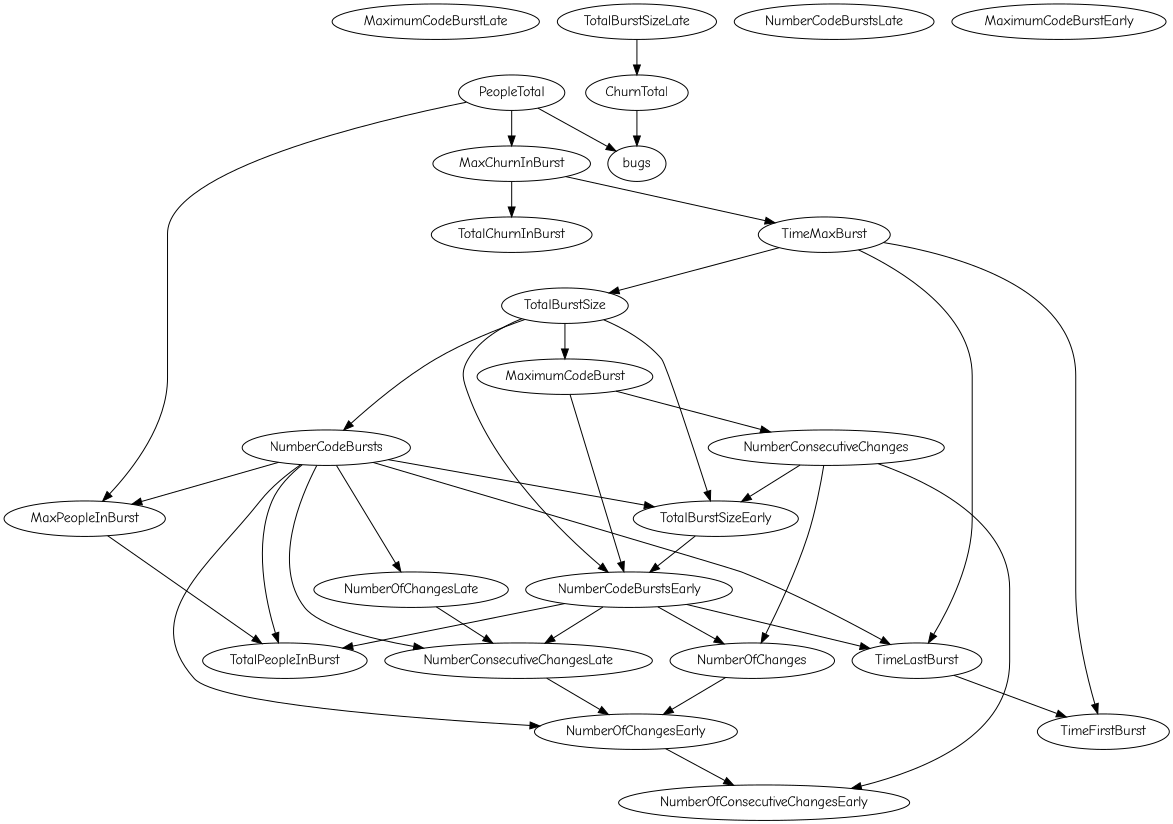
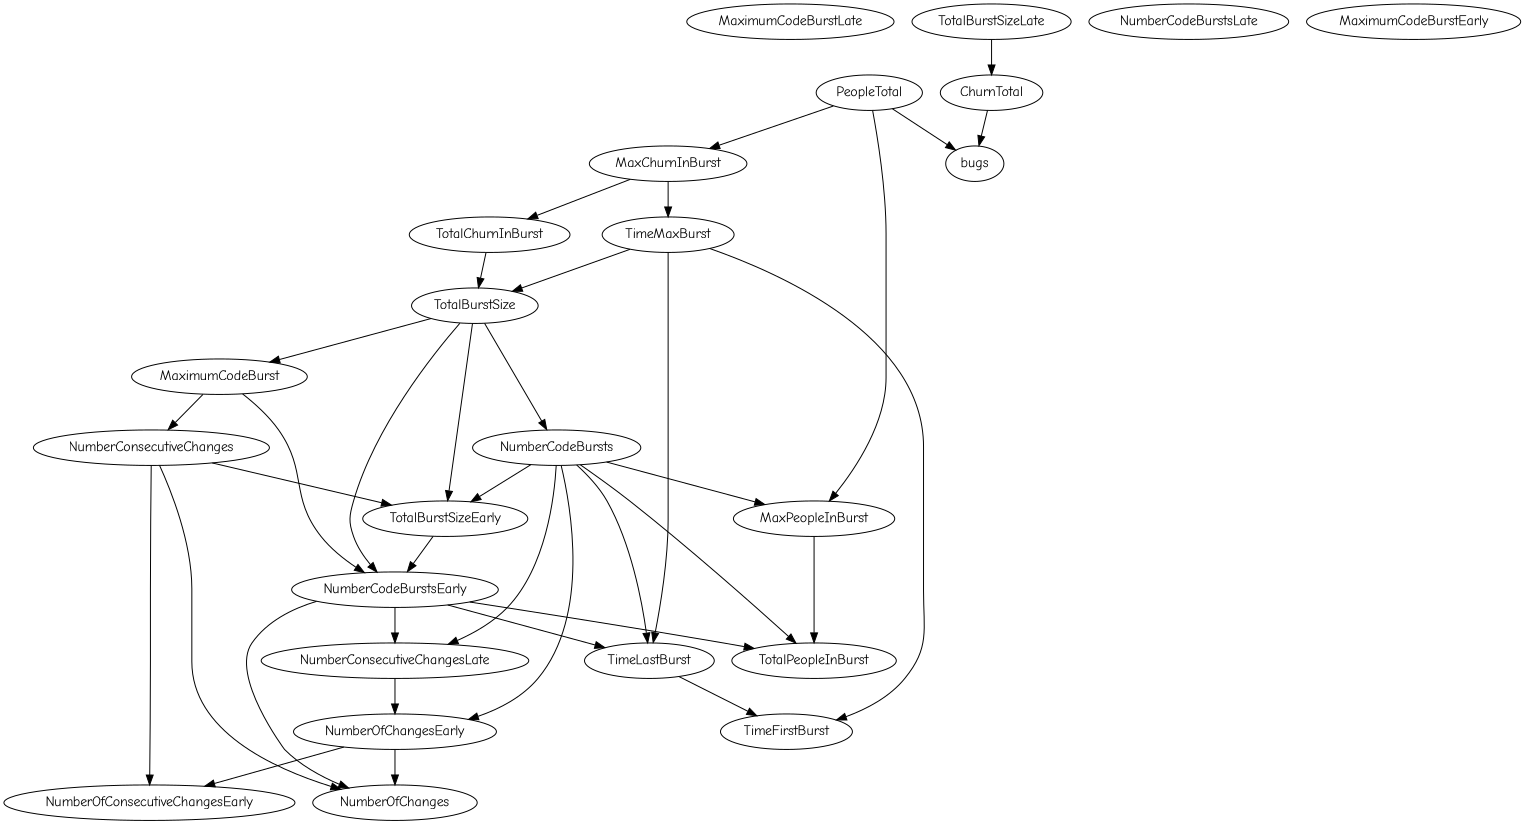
  digraph {
    fontname="Comic Neue"
    node [fontname="Comic Neue"]
    edge [fontname="Comic Neue"]
    MaximumCodeBurstLate
    NumberOfChanges
    NumberOfChangesEarly
    NumberOfConsecutiveChangesEarly
    MaxPeopleInBurst
    TotalPeopleInBurst
    TotalBurstSizeLate
    ChurnTotal
    NumberCodeBurstsLate
-   NumberOfChangesLate
    NumberConsecutiveChangesLate
    MaxChurnInBurst
    TotalChurnInBurst
    TimeMaxBurst
    TotalBurstSize
    MaximumCodeBurstEarly
    NumberCodeBurstsEarly
    TimeLastBurst
    TimeFirstBurst
    MaximumCodeBurst
    TotalBurstSizeEarly
    NumberCodeBursts
    bugs
    NumberConsecutiveChanges
    PeopleTotal
-   NumberOfChanges -> NumberOfChangesEarly
+   NumberOfChangesEarly -> NumberOfChanges
    NumberOfChangesEarly -> NumberOfConsecutiveChangesEarly
    MaxPeopleInBurst -> TotalPeopleInBurst
    TotalBurstSizeLate -> ChurnTotal
    ChurnTotal -> bugs
-   NumberOfChangesLate -> NumberConsecutiveChangesLate
    NumberConsecutiveChangesLate -> NumberOfChangesEarly
    MaxChurnInBurst -> TotalChurnInBurst
    MaxChurnInBurst -> TimeMaxBurst
+   TotalChurnInBurst -> TotalBurstSize
    TimeMaxBurst -> TotalBurstSize
    TimeMaxBurst -> TimeLastBurst
    TimeMaxBurst -> TimeFirstBurst
    TotalBurstSize -> NumberCodeBurstsEarly
    TotalBurstSize -> MaximumCodeBurst
    TotalBurstSize -> TotalBurstSizeEarly
    TotalBurstSize -> NumberCodeBursts
    NumberCodeBurstsEarly -> NumberOfChanges
    NumberCodeBurstsEarly -> TotalPeopleInBurst
    NumberCodeBurstsEarly -> NumberConsecutiveChangesLate
    NumberCodeBurstsEarly -> TimeLastBurst
    TimeLastBurst -> TimeFirstBurst
    MaximumCodeBurst -> NumberCodeBurstsEarly
    MaximumCodeBurst -> NumberConsecutiveChanges
    TotalBurstSizeEarly -> NumberCodeBurstsEarly
    NumberCodeBursts -> NumberOfChangesEarly
    NumberCodeBursts -> MaxPeopleInBurst
    NumberCodeBursts -> TotalPeopleInBurst
-   NumberCodeBursts -> NumberOfChangesLate
    NumberCodeBursts -> NumberConsecutiveChangesLate
    NumberCodeBursts -> TimeLastBurst
    NumberCodeBursts -> TotalBurstSizeEarly
    NumberConsecutiveChanges -> NumberOfChanges
    NumberConsecutiveChanges -> NumberOfConsecutiveChangesEarly
    NumberConsecutiveChanges -> TotalBurstSizeEarly
    PeopleTotal -> MaxPeopleInBurst
    PeopleTotal -> MaxChurnInBurst
    PeopleTotal -> bugs
  }
